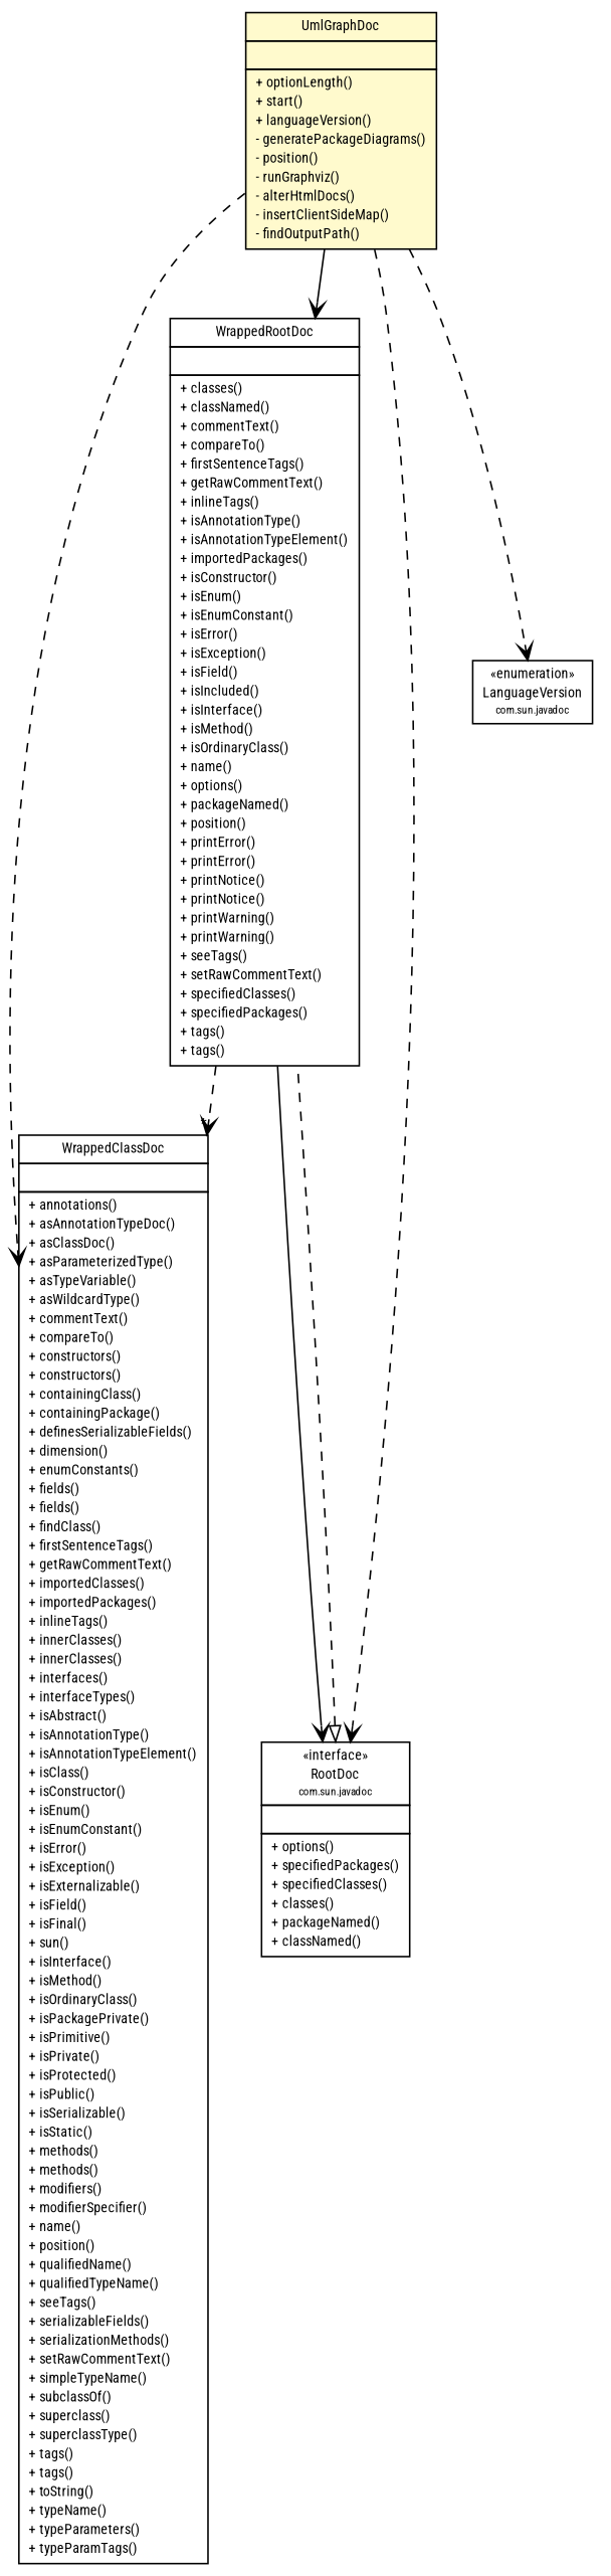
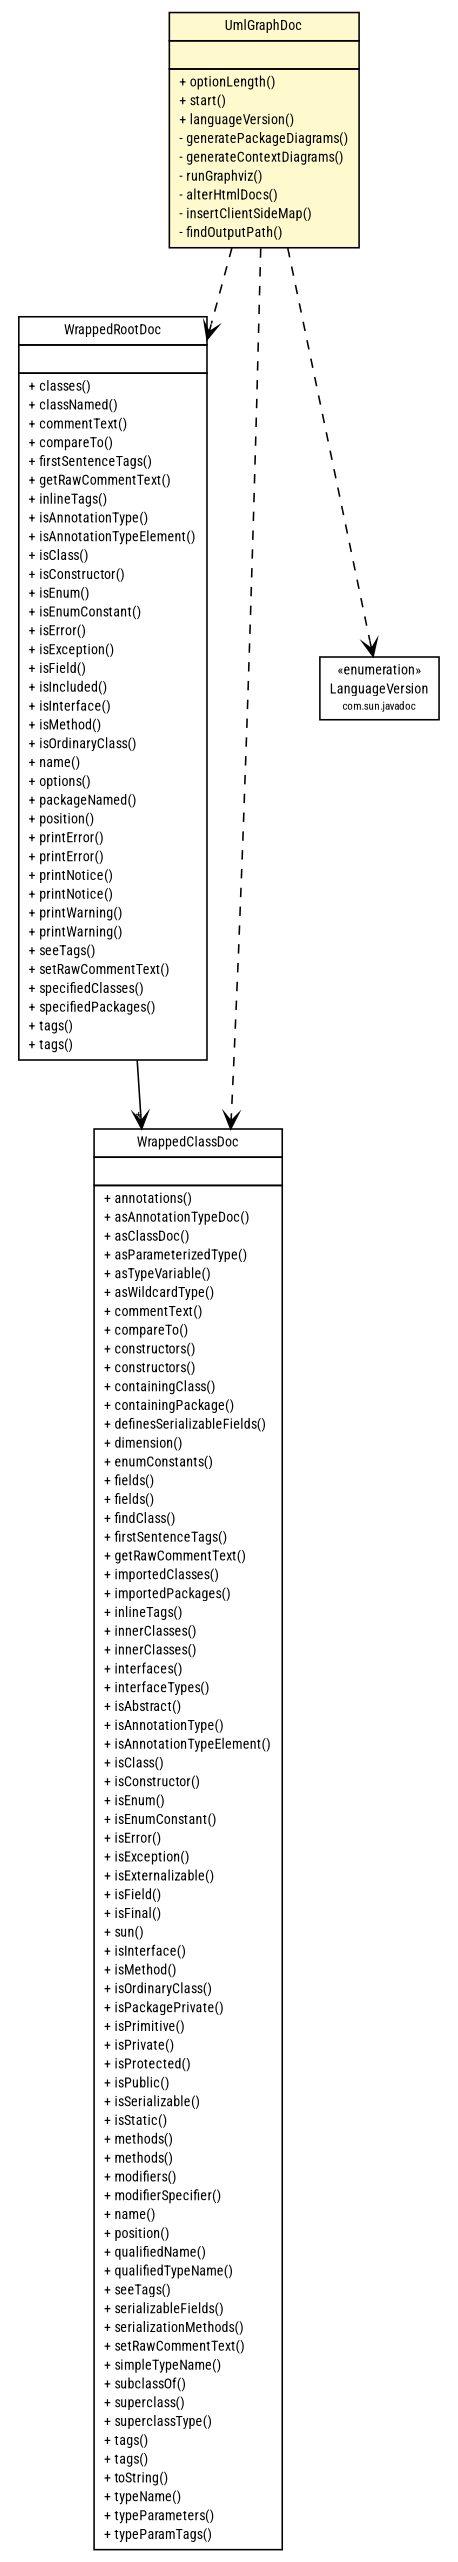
  digraph {
    fontname="Roboto Condensed"
    nodesep=0.25
    ranksep=0.5
    node [fontcolor=black fontname="Roboto Condensed" fontsize=9.0 shape=plaintext]
    edge [arrowhead=open color=black fontcolor=black fontname="Roboto Condensed" fontsize=10.0 headport=p labelfontname=arial labelfontsize=10 style=dashed tailport=p]
-   n1 [label=<<table title="org.umlgraph.doclet.UmlGraphDoc" border="0" cellborder="1" cellspacing="0" cellpadding="2" port="p" bgcolor="lemonChiffon" href="./UmlGraphDoc.html"> 		<tr><td><table border="0" cellspacing="0" cellpadding="1"> <tr><td align="center" balign="center"> UmlGraphDoc </td></tr> 		</table></td></tr> 		<tr><td><table border="0" cellspacing="0" cellpadding="1"> <tr><td align="left" balign="left">  </td></tr> 		</table></td></tr> 		<tr><td><table border="0" cellspacing="0" cellpadding="1"> <tr><td align="left" balign="left"> + optionLength() </td></tr> <tr><td align="left" balign="left"> + start() </td></tr> <tr><td align="left" balign="left"> + languageVersion() </td></tr> <tr><td align="left" balign="left"> - generatePackageDiagrams() </td></tr> <tr><td align="left" balign="left"> - position() </td></tr> <tr><td align="left" balign="left"> - runGraphviz() </td></tr> <tr><td align="left" balign="left"> - alterHtmlDocs() </td></tr> <tr><td align="left" balign="left"> - insertClientSideMap() </td></tr> <tr><td align="left" balign="left"> - findOutputPath() </td></tr> 		</table></td></tr> 		</table>>]
-   n2 [label=<<table title="org.umlgraph.doclet.WrappedRootDoc" border="0" cellborder="1" cellspacing="0" cellpadding="2" port="p" href="./WrappedRootDoc.html"> 		<tr><td><table border="0" cellspacing="0" cellpadding="1"> <tr><td align="center" balign="center"> WrappedRootDoc </td></tr> 		</table></td></tr> 		<tr><td><table border="0" cellspacing="0" cellpadding="1"> <tr><td align="left" balign="left">  </td></tr> 		</table></td></tr> 		<tr><td><table border="0" cellspacing="0" cellpadding="1"> <tr><td align="left" balign="left"> + classes() </td></tr> <tr><td align="left" balign="left"> + classNamed() </td></tr> <tr><td align="left" balign="left"> + commentText() </td></tr> <tr><td align="left" balign="left"> + compareTo() </td></tr> <tr><td align="left" balign="left"> + firstSentenceTags() </td></tr> <tr><td align="left" balign="left"> + getRawCommentText() </td></tr> <tr><td align="left" balign="left"> + inlineTags() </td></tr> <tr><td align="left" balign="left"> + isAnnotationType() </td></tr> <tr><td align="left" balign="left"> + isAnnotationTypeElement() </td></tr> <tr><td align="left" balign="left"> + importedPackages() </td></tr> <tr><td align="left" balign="left"> + isConstructor() </td></tr> <tr><td align="left" balign="left"> + isEnum() </td></tr> <tr><td align="left" balign="left"> + isEnumConstant() </td></tr> <tr><td align="left" balign="left"> + isError() </td></tr> <tr><td align="left" balign="left"> + isException() </td></tr> <tr><td align="left" balign="left"> + isField() </td></tr> <tr><td align="left" balign="left"> + isIncluded() </td></tr> <tr><td align="left" balign="left"> + isInterface() </td></tr> <tr><td align="left" balign="left"> + isMethod() </td></tr> <tr><td align="left" balign="left"> + isOrdinaryClass() </td></tr> <tr><td align="left" balign="left"> + name() </td></tr> <tr><td align="left" balign="left"> + options() </td></tr> <tr><td align="left" balign="left"> + packageNamed() </td></tr> <tr><td align="left" balign="left"> + position() </td></tr> <tr><td align="left" balign="left"> + printError() </td></tr> <tr><td align="left" balign="left"> + printError() </td></tr> <tr><td align="left" balign="left"> + printNotice() </td></tr> <tr><td align="left" balign="left"> + printNotice() </td></tr> <tr><td align="left" balign="left"> + printWarning() </td></tr> <tr><td align="left" balign="left"> + printWarning() </td></tr> <tr><td align="left" balign="left"> + seeTags() </td></tr> <tr><td align="left" balign="left"> + setRawCommentText() </td></tr> <tr><td align="left" balign="left"> + specifiedClasses() </td></tr> <tr><td align="left" balign="left"> + specifiedPackages() </td></tr> <tr><td align="left" balign="left"> + tags() </td></tr> <tr><td align="left" balign="left"> + tags() </td></tr> 		</table></td></tr> 		</table>>]
+   n1 [label=<<table title="org.umlgraph.doclet.UmlGraphDoc" border="0" cellborder="1" cellspacing="0" cellpadding="2" port="p" bgcolor="lemonChiffon" href="./UmlGraphDoc.html"> 		<tr><td><table border="0" cellspacing="0" cellpadding="1"> <tr><td align="center" balign="center"> UmlGraphDoc </td></tr> 		</table></td></tr> 		<tr><td><table border="0" cellspacing="0" cellpadding="1"> <tr><td align="left" balign="left">  </td></tr> 		</table></td></tr> 		<tr><td><table border="0" cellspacing="0" cellpadding="1"> <tr><td align="left" balign="left"> + optionLength() </td></tr> <tr><td align="left" balign="left"> + start() </td></tr> <tr><td align="left" balign="left"> + languageVersion() </td></tr> <tr><td align="left" balign="left"> - generatePackageDiagrams() </td></tr> <tr><td align="left" balign="left"> - generateContextDiagrams() </td></tr> <tr><td align="left" balign="left"> - runGraphviz() </td></tr> <tr><td align="left" balign="left"> - alterHtmlDocs() </td></tr> <tr><td align="left" balign="left"> - insertClientSideMap() </td></tr> <tr><td align="left" balign="left"> - findOutputPath() </td></tr> 		</table></td></tr> 		</table>>]
+   n2 [label=<<table title="org.umlgraph.doclet.WrappedRootDoc" border="0" cellborder="1" cellspacing="0" cellpadding="2" port="p" href="./WrappedRootDoc.html"> 		<tr><td><table border="0" cellspacing="0" cellpadding="1"> <tr><td align="center" balign="center"> WrappedRootDoc </td></tr> 		</table></td></tr> 		<tr><td><table border="0" cellspacing="0" cellpadding="1"> <tr><td align="left" balign="left">  </td></tr> 		</table></td></tr> 		<tr><td><table border="0" cellspacing="0" cellpadding="1"> <tr><td align="left" balign="left"> + classes() </td></tr> <tr><td align="left" balign="left"> + classNamed() </td></tr> <tr><td align="left" balign="left"> + commentText() </td></tr> <tr><td align="left" balign="left"> + compareTo() </td></tr> <tr><td align="left" balign="left"> + firstSentenceTags() </td></tr> <tr><td align="left" balign="left"> + getRawCommentText() </td></tr> <tr><td align="left" balign="left"> + inlineTags() </td></tr> <tr><td align="left" balign="left"> + isAnnotationType() </td></tr> <tr><td align="left" balign="left"> + isAnnotationTypeElement() </td></tr> <tr><td align="left" balign="left"> + isClass() </td></tr> <tr><td align="left" balign="left"> + isConstructor() </td></tr> <tr><td align="left" balign="left"> + isEnum() </td></tr> <tr><td align="left" balign="left"> + isEnumConstant() </td></tr> <tr><td align="left" balign="left"> + isError() </td></tr> <tr><td align="left" balign="left"> + isException() </td></tr> <tr><td align="left" balign="left"> + isField() </td></tr> <tr><td align="left" balign="left"> + isIncluded() </td></tr> <tr><td align="left" balign="left"> + isInterface() </td></tr> <tr><td align="left" balign="left"> + isMethod() </td></tr> <tr><td align="left" balign="left"> + isOrdinaryClass() </td></tr> <tr><td align="left" balign="left"> + name() </td></tr> <tr><td align="left" balign="left"> + options() </td></tr> <tr><td align="left" balign="left"> + packageNamed() </td></tr> <tr><td align="left" balign="left"> + position() </td></tr> <tr><td align="left" balign="left"> + printError() </td></tr> <tr><td align="left" balign="left"> + printError() </td></tr> <tr><td align="left" balign="left"> + printNotice() </td></tr> <tr><td align="left" balign="left"> + printNotice() </td></tr> <tr><td align="left" balign="left"> + printWarning() </td></tr> <tr><td align="left" balign="left"> + printWarning() </td></tr> <tr><td align="left" balign="left"> + seeTags() </td></tr> <tr><td align="left" balign="left"> + setRawCommentText() </td></tr> <tr><td align="left" balign="left"> + specifiedClasses() </td></tr> <tr><td align="left" balign="left"> + specifiedPackages() </td></tr> <tr><td align="left" balign="left"> + tags() </td></tr> <tr><td align="left" balign="left"> + tags() </td></tr> 		</table></td></tr> 		</table>>]
    n3 [label=<<table title="org.umlgraph.doclet.WrappedClassDoc" border="0" cellborder="1" cellspacing="0" cellpadding="2" port="p" href="./WrappedClassDoc.html"> 		<tr><td><table border="0" cellspacing="0" cellpadding="1"> <tr><td align="center" balign="center"> WrappedClassDoc </td></tr> 		</table></td></tr> 		<tr><td><table border="0" cellspacing="0" cellpadding="1"> <tr><td align="left" balign="left">  </td></tr> 		</table></td></tr> 		<tr><td><table border="0" cellspacing="0" cellpadding="1"> <tr><td align="left" balign="left"> + annotations() </td></tr> <tr><td align="left" balign="left"> + asAnnotationTypeDoc() </td></tr> <tr><td align="left" balign="left"> + asClassDoc() </td></tr> <tr><td align="left" balign="left"> + asParameterizedType() </td></tr> <tr><td align="left" balign="left"> + asTypeVariable() </td></tr> <tr><td align="left" balign="left"> + asWildcardType() </td></tr> <tr><td align="left" balign="left"> + commentText() </td></tr> <tr><td align="left" balign="left"> + compareTo() </td></tr> <tr><td align="left" balign="left"> + constructors() </td></tr> <tr><td align="left" balign="left"> + constructors() </td></tr> <tr><td align="left" balign="left"> + containingClass() </td></tr> <tr><td align="left" balign="left"> + containingPackage() </td></tr> <tr><td align="left" balign="left"> + definesSerializableFields() </td></tr> <tr><td align="left" balign="left"> + dimension() </td></tr> <tr><td align="left" balign="left"> + enumConstants() </td></tr> <tr><td align="left" balign="left"> + fields() </td></tr> <tr><td align="left" balign="left"> + fields() </td></tr> <tr><td align="left" balign="left"> + findClass() </td></tr> <tr><td align="left" balign="left"> + firstSentenceTags() </td></tr> <tr><td align="left" balign="left"> + getRawCommentText() </td></tr> <tr><td align="left" balign="left"> + importedClasses() </td></tr> <tr><td align="left" balign="left"> + importedPackages() </td></tr> <tr><td align="left" balign="left"> + inlineTags() </td></tr> <tr><td align="left" balign="left"> + innerClasses() </td></tr> <tr><td align="left" balign="left"> + innerClasses() </td></tr> <tr><td align="left" balign="left"> + interfaces() </td></tr> <tr><td align="left" balign="left"> + interfaceTypes() </td></tr> <tr><td align="left" balign="left"> + isAbstract() </td></tr> <tr><td align="left" balign="left"> + isAnnotationType() </td></tr> <tr><td align="left" balign="left"> + isAnnotationTypeElement() </td></tr> <tr><td align="left" balign="left"> + isClass() </td></tr> <tr><td align="left" balign="left"> + isConstructor() </td></tr> <tr><td align="left" balign="left"> + isEnum() </td></tr> <tr><td align="left" balign="left"> + isEnumConstant() </td></tr> <tr><td align="left" balign="left"> + isError() </td></tr> <tr><td align="left" balign="left"> + isException() </td></tr> <tr><td align="left" balign="left"> + isExternalizable() </td></tr> <tr><td align="left" balign="left"> + isField() </td></tr> <tr><td align="left" balign="left"> + isFinal() </td></tr> <tr><td align="left" balign="left"> + sun() </td></tr> <tr><td align="left" balign="left"> + isInterface() </td></tr> <tr><td align="left" balign="left"> + isMethod() </td></tr> <tr><td align="left" balign="left"> + isOrdinaryClass() </td></tr> <tr><td align="left" balign="left"> + isPackagePrivate() </td></tr> <tr><td align="left" balign="left"> + isPrimitive() </td></tr> <tr><td align="left" balign="left"> + isPrivate() </td></tr> <tr><td align="left" balign="left"> + isProtected() </td></tr> <tr><td align="left" balign="left"> + isPublic() </td></tr> <tr><td align="left" balign="left"> + isSerializable() </td></tr> <tr><td align="left" balign="left"> + isStatic() </td></tr> <tr><td align="left" balign="left"> + methods() </td></tr> <tr><td align="left" balign="left"> + methods() </td></tr> <tr><td align="left" balign="left"> + modifiers() </td></tr> <tr><td align="left" balign="left"> + modifierSpecifier() </td></tr> <tr><td align="left" balign="left"> + name() </td></tr> <tr><td align="left" balign="left"> + position() </td></tr> <tr><td align="left" balign="left"> + qualifiedName() </td></tr> <tr><td align="left" balign="left"> + qualifiedTypeName() </td></tr> <tr><td align="left" balign="left"> + seeTags() </td></tr> <tr><td align="left" balign="left"> + serializableFields() </td></tr> <tr><td align="left" balign="left"> + serializationMethods() </td></tr> <tr><td align="left" balign="left"> + setRawCommentText() </td></tr> <tr><td align="left" balign="left"> + simpleTypeName() </td></tr> <tr><td align="left" balign="left"> + subclassOf() </td></tr> <tr><td align="left" balign="left"> + superclass() </td></tr> <tr><td align="left" balign="left"> + superclassType() </td></tr> <tr><td align="left" balign="left"> + tags() </td></tr> <tr><td align="left" balign="left"> + tags() </td></tr> <tr><td align="left" balign="left"> + toString() </td></tr> <tr><td align="left" balign="left"> + typeName() </td></tr> <tr><td align="left" balign="left"> + typeParameters() </td></tr> <tr><td align="left" balign="left"> + typeParamTags() </td></tr> 		</table></td></tr> 		</table>>]
-   n4 [label=<<table title="com.sun.javadoc.RootDoc" border="0" cellborder="1" cellspacing="0" cellpadding="2" port="p" href="http://java.sun.com/j2se/1.5.0/docs/guide/javadoc/doclet/spec/com/sun/javadoc/RootDoc.html"> 		<tr><td><table border="0" cellspacing="0" cellpadding="1"> <tr><td align="center" balign="center"> &#171;interface&#187; </td></tr> <tr><td align="center" balign="center"> RootDoc </td></tr> <tr><td align="center" balign="center"><font point-size="7.0"> com.sun.javadoc </font></td></tr> 		</table></td></tr> 		<tr><td><table border="0" cellspacing="0" cellpadding="1"> <tr><td align="left" balign="left">  </td></tr> 		</table></td></tr> 		<tr><td><table border="0" cellspacing="0" cellpadding="1"> <tr><td align="left" balign="left"> + options() </td></tr> <tr><td align="left" balign="left"> + specifiedPackages() </td></tr> <tr><td align="left" balign="left"> + specifiedClasses() </td></tr> <tr><td align="left" balign="left"> + classes() </td></tr> <tr><td align="left" balign="left"> + packageNamed() </td></tr> <tr><td align="left" balign="left"> + classNamed() </td></tr> 		</table></td></tr> 		</table>>]
    n5 [label=<<table title="com.sun.javadoc.LanguageVersion" border="0" cellborder="1" cellspacing="0" cellpadding="2" port="p" href="http://java.sun.com/j2se/1.5.0/docs/guide/javadoc/doclet/spec/com/sun/javadoc/LanguageVersion.html"> 		<tr><td><table border="0" cellspacing="0" cellpadding="1"> <tr><td align="center" balign="center"> &#171;enumeration&#187; </td></tr> <tr><td align="center" balign="center"> LanguageVersion </td></tr> <tr><td align="center" balign="center"><font point-size="7.0"> com.sun.javadoc </font></td></tr> 		</table></td></tr> 		</table>>]
-   n1 -> n2 [style=solid]
+   n1 -> n2
    n1 -> n3
-   n1 -> n4
    n1 -> n5
-   n2 -> n3 [headlabel="*"]
-   n2 -> n4 [style=""]
-   n4 -> n2 [arrowtail=empty dir=back fontsize=10 arrowhead="" color="" fontcolor=""]
+   n2 -> n3 [headlabel="*" style=""]
  }
